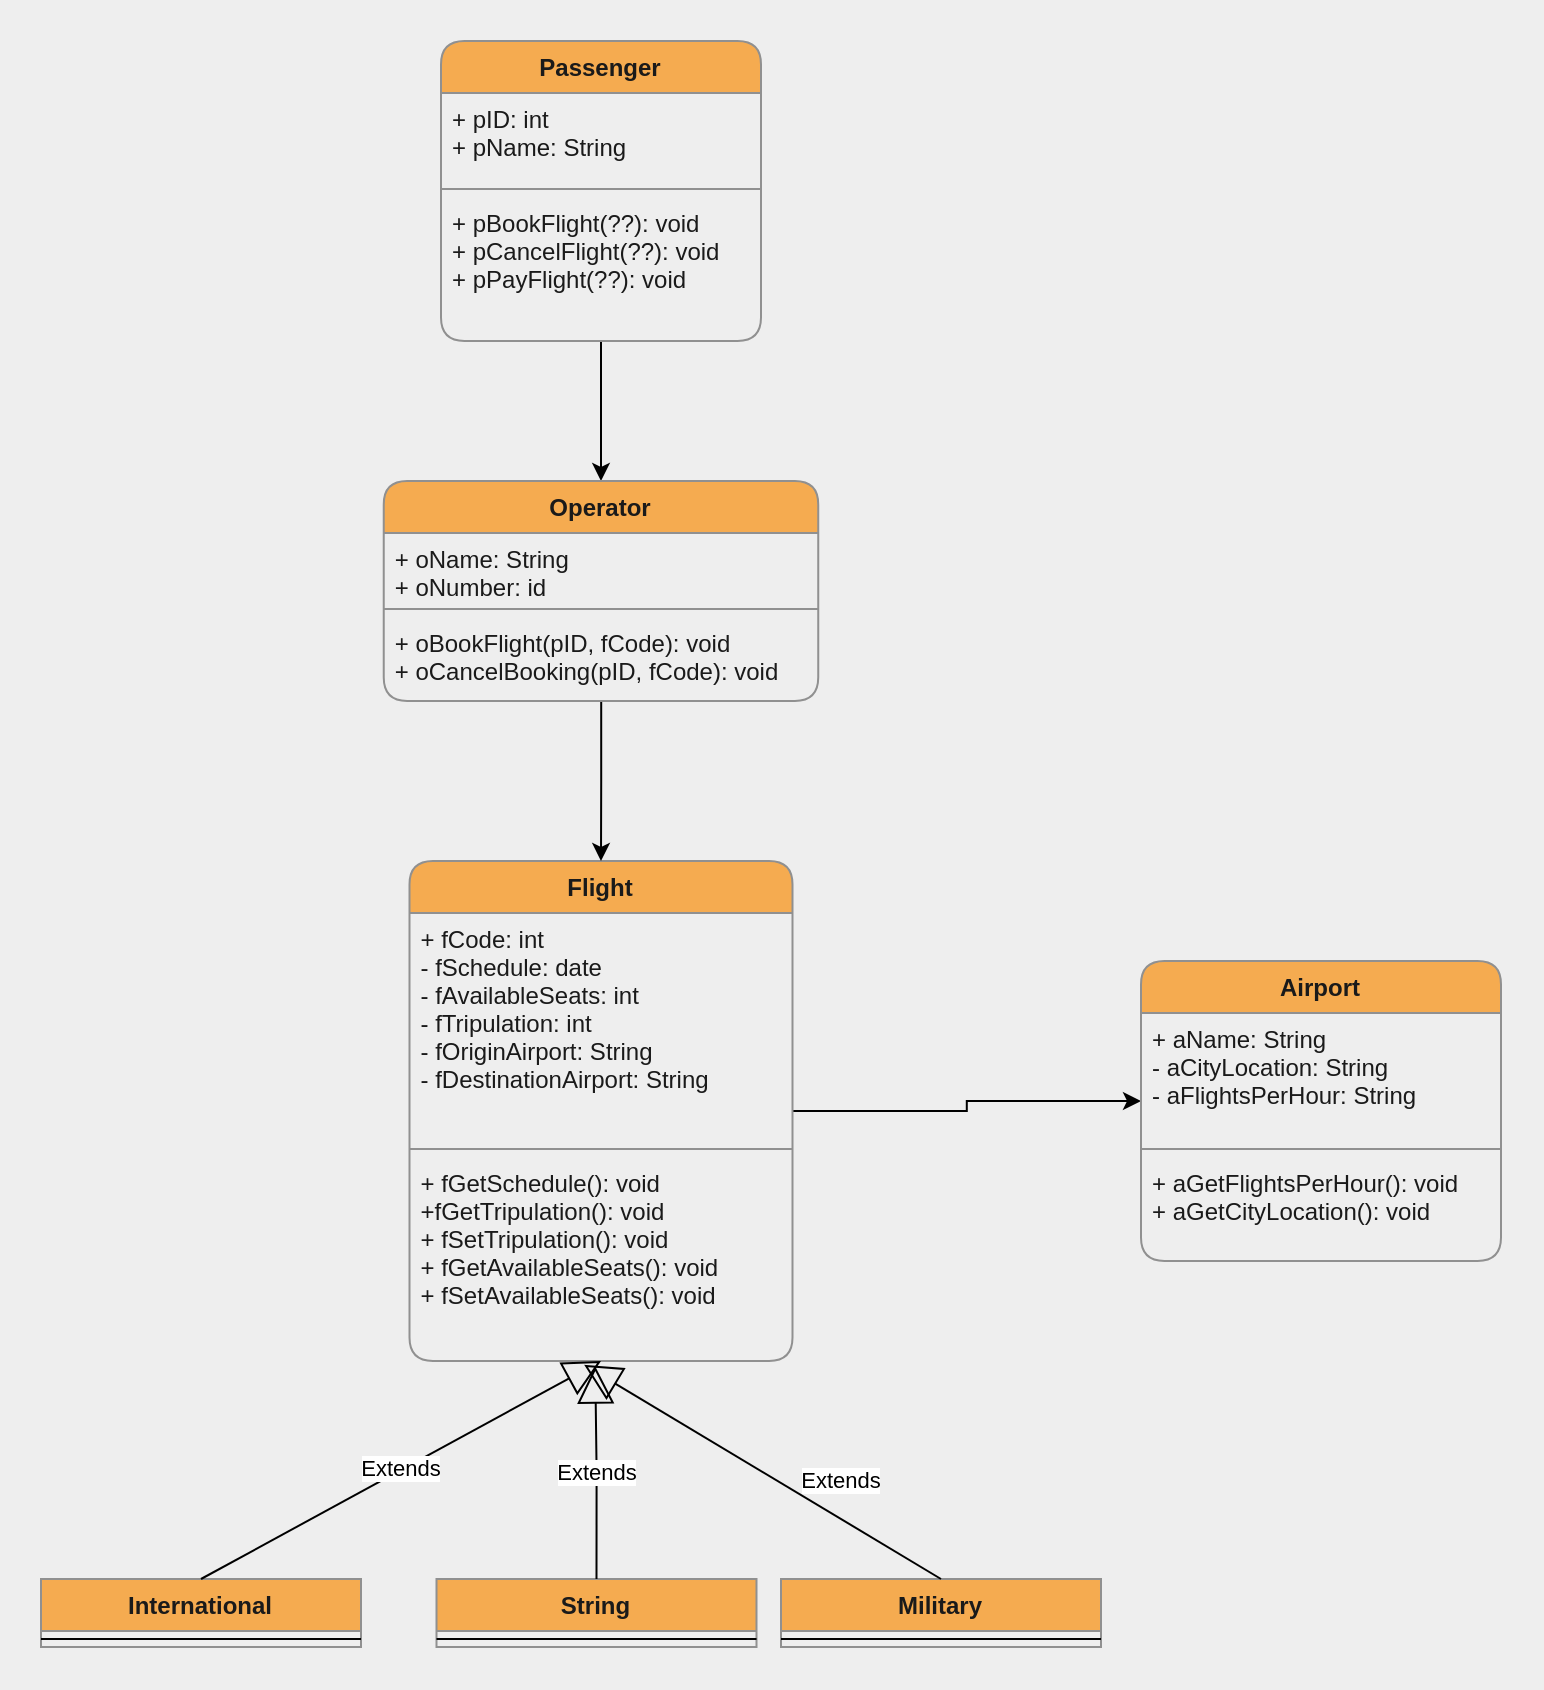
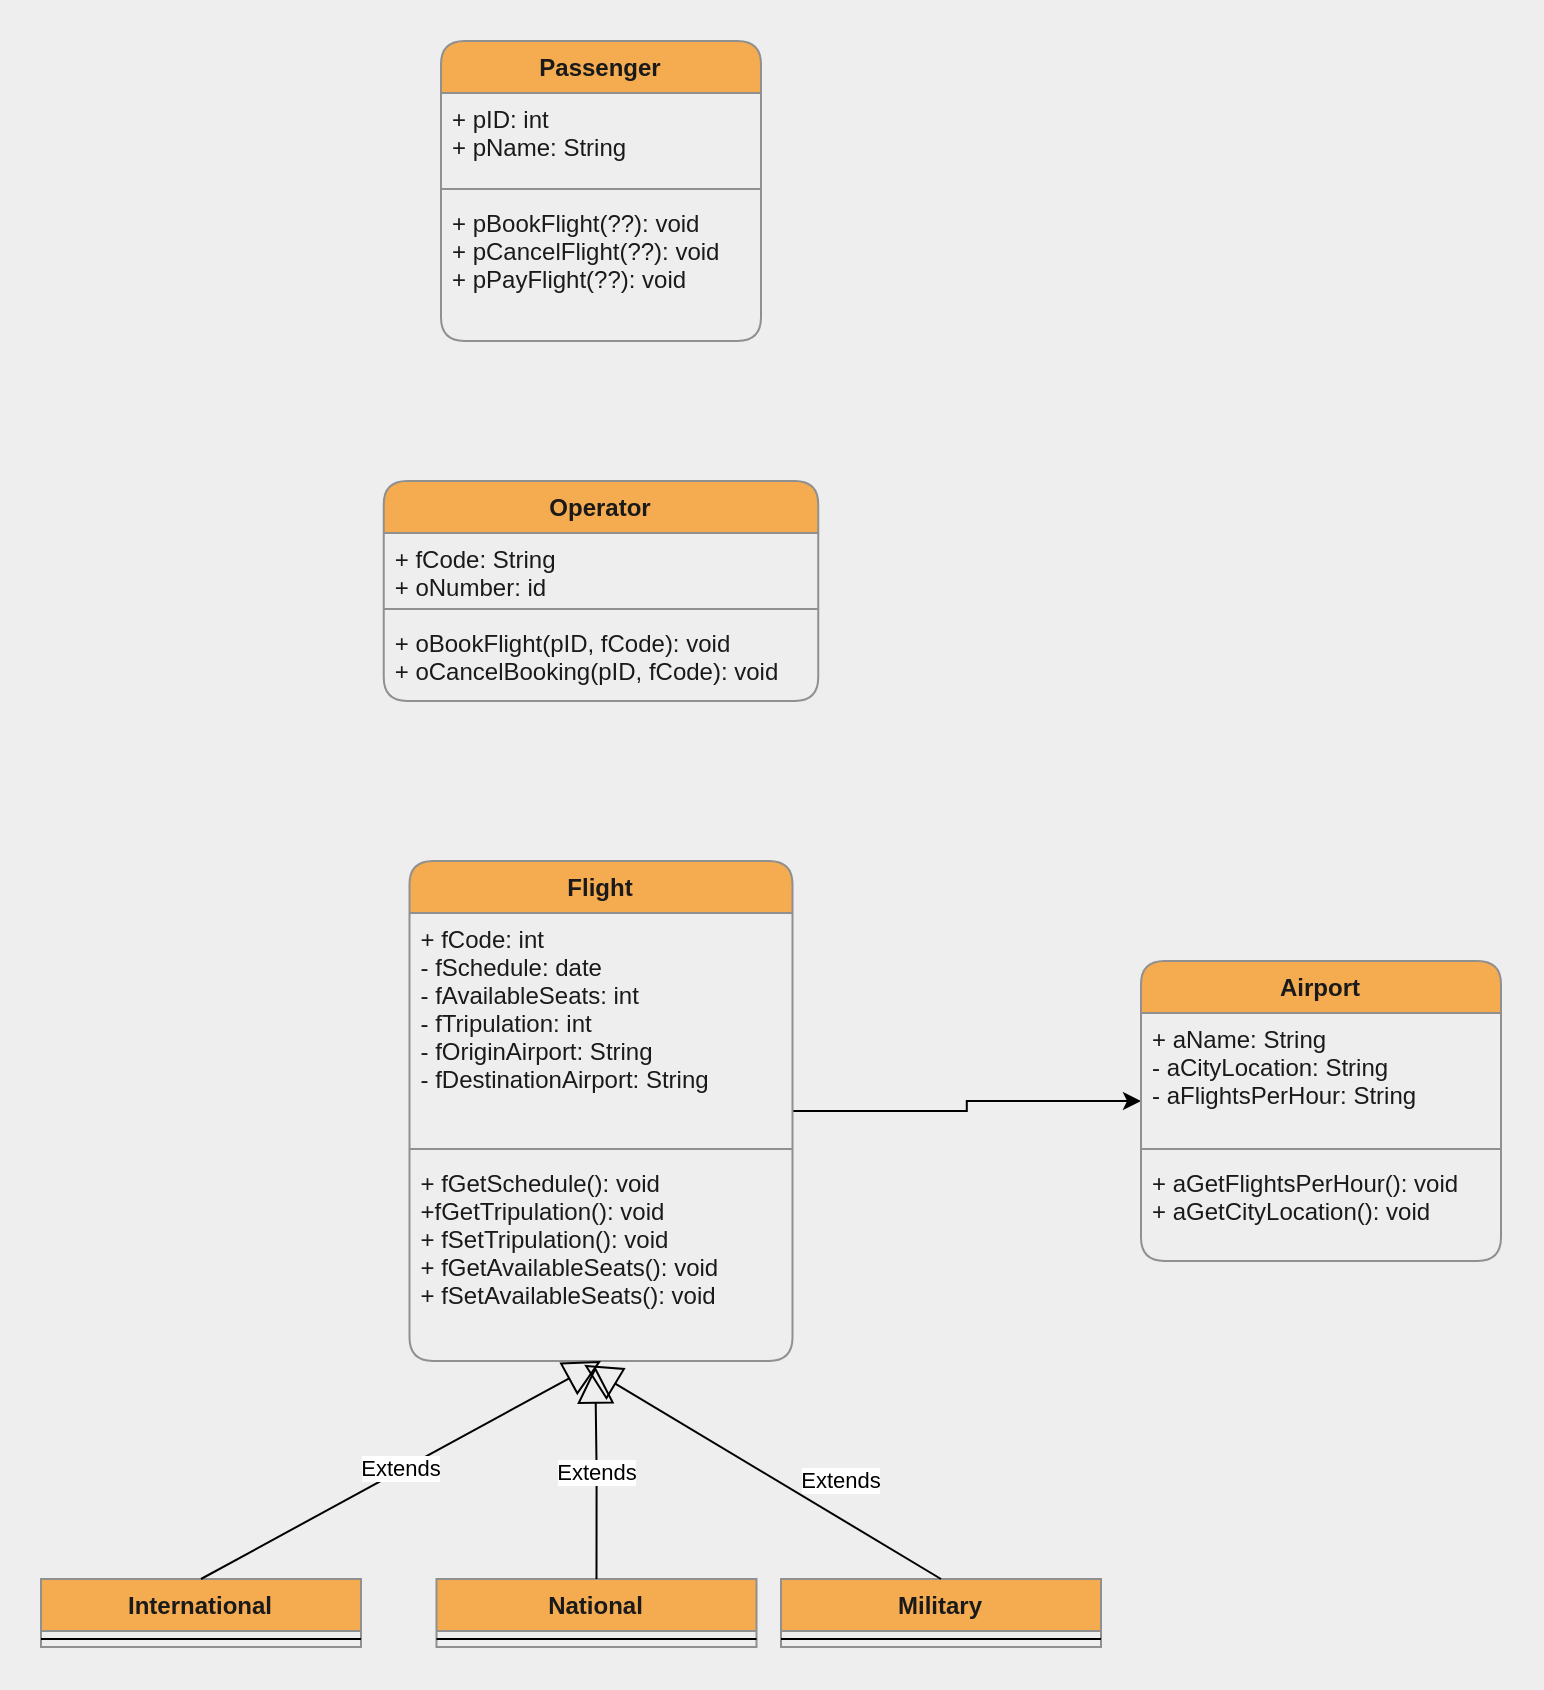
  <mxCell id="0" />
  <mxCell id="1" parent="0" />
  <mxCell id="2" style="edgeStyle=orthogonalEdgeStyle;rounded=0;orthogonalLoop=1;jettySize=auto;html=1;entryX=0;entryY=0.688;entryDx=0;entryDy=0;entryPerimeter=0;" edge="1" parent="1" source="3" target="8"><mxGeometry relative="1" as="geometry" /></mxCell>
  <mxCell id="3" value="Flight" style="swimlane;fontStyle=1;align=center;verticalAlign=top;childLayout=stackLayout;horizontal=1;startSize=26;horizontalStack=0;resizeParent=1;resizeParentMax=0;resizeLast=0;collapsible=1;marginBottom=0;fillColor=#F5AB50;strokeColor=#909090;fontColor=#1A1A1A;rounded=1;" parent="1" vertex="1"><mxGeometry x="204.25" y="430" width="191.5" height="250" as="geometry" /></mxCell>
  <mxCell id="4" value="+ fCode: int&#10;- fSchedule: date&#10;- fAvailableSeats: int&#10;- fTripulation: int&#10;- fOriginAirport: String&#10;- fDestinationAirport: String" style="text;strokeColor=none;fillColor=none;align=left;verticalAlign=top;spacingLeft=4;spacingRight=4;overflow=hidden;rotatable=0;points=[[0,0.5],[1,0.5]];portConstraint=eastwest;fontColor=#1A1A1A;rounded=1;" parent="3" vertex="1"><mxGeometry y="26" width="191.5" height="114" as="geometry" /></mxCell>
  <mxCell id="5" value="" style="line;strokeWidth=1;fillColor=none;align=left;verticalAlign=middle;spacingTop=-1;spacingLeft=3;spacingRight=3;rotatable=0;labelPosition=right;points=[];portConstraint=eastwest;strokeColor=#909090;fontColor=#1A1A1A;rounded=1;labelBackgroundColor=#EEEEEE;" parent="3" vertex="1"><mxGeometry y="140" width="191.5" height="8" as="geometry" /></mxCell>
  <mxCell id="6" value="+ fGetSchedule(): void&#10;+fGetTripulation(): void&#10;+ fSetTripulation(): void&#10;+ fGetAvailableSeats(): void&#10;+ fSetAvailableSeats(): void" style="text;strokeColor=none;fillColor=none;align=left;verticalAlign=top;spacingLeft=4;spacingRight=4;overflow=hidden;rotatable=0;points=[[0,0.5],[1,0.5]];portConstraint=eastwest;fontColor=#1A1A1A;rounded=1;" parent="3" vertex="1"><mxGeometry y="148" width="191.5" height="102" as="geometry" /></mxCell>
  <mxCell id="7" value="Airport" style="swimlane;fontStyle=1;align=center;verticalAlign=top;childLayout=stackLayout;horizontal=1;startSize=26;horizontalStack=0;resizeParent=1;resizeParentMax=0;resizeLast=0;collapsible=1;marginBottom=0;fillColor=#F5AB50;strokeColor=#909090;fontColor=#1A1A1A;rounded=1;" parent="1" vertex="1"><mxGeometry x="570" y="480" width="180" height="150" as="geometry" /></mxCell>
  <mxCell id="8" value="+ aName: String&#10;- aCityLocation: String&#10;- aFlightsPerHour: String " style="text;strokeColor=none;fillColor=none;align=left;verticalAlign=top;spacingLeft=4;spacingRight=4;overflow=hidden;rotatable=0;points=[[0,0.5],[1,0.5]];portConstraint=eastwest;fontColor=#1A1A1A;rounded=1;" parent="7" vertex="1"><mxGeometry y="26" width="180" height="64" as="geometry" /></mxCell>
  <mxCell id="9" value="" style="line;strokeWidth=1;fillColor=none;align=left;verticalAlign=middle;spacingTop=-1;spacingLeft=3;spacingRight=3;rotatable=0;labelPosition=right;points=[];portConstraint=eastwest;strokeColor=#909090;fontColor=#1A1A1A;rounded=1;labelBackgroundColor=#EEEEEE;" parent="7" vertex="1"><mxGeometry y="90" width="180" height="8" as="geometry" /></mxCell>
  <mxCell id="10" value="+ aGetFlightsPerHour(): void&#10;+ aGetCityLocation(): void" style="text;strokeColor=none;fillColor=none;align=left;verticalAlign=top;spacingLeft=4;spacingRight=4;overflow=hidden;rotatable=0;points=[[0,0.5],[1,0.5]];portConstraint=eastwest;fontColor=#1A1A1A;rounded=1;" parent="7" vertex="1"><mxGeometry y="98" width="180" height="52" as="geometry" /></mxCell>
- <mxCell id="11" style="edgeStyle=orthogonalEdgeStyle;rounded=0;orthogonalLoop=1;jettySize=auto;html=1;entryX=0.5;entryY=0;entryDx=0;entryDy=0;" edge="1" parent="1" source="12" target="17"><mxGeometry relative="1" as="geometry" /></mxCell>
  <mxCell id="12" value="Passenger" style="swimlane;fontStyle=1;align=center;verticalAlign=top;childLayout=stackLayout;horizontal=1;startSize=26;horizontalStack=0;resizeParent=1;resizeParentMax=0;resizeLast=0;collapsible=1;marginBottom=0;fillColor=#F5AB50;strokeColor=#909090;fontColor=#1A1A1A;rounded=1;" parent="1" vertex="1"><mxGeometry x="220" y="20" width="160" height="150" as="geometry" /></mxCell>
  <mxCell id="13" value="+ pID: int&#10;+ pName: String" style="text;strokeColor=none;fillColor=none;align=left;verticalAlign=top;spacingLeft=4;spacingRight=4;overflow=hidden;rotatable=0;points=[[0,0.5],[1,0.5]];portConstraint=eastwest;fontColor=#1A1A1A;rounded=1;" parent="12" vertex="1"><mxGeometry y="26" width="160" height="44" as="geometry" /></mxCell>
  <mxCell id="14" value="" style="line;strokeWidth=1;fillColor=none;align=left;verticalAlign=middle;spacingTop=-1;spacingLeft=3;spacingRight=3;rotatable=0;labelPosition=right;points=[];portConstraint=eastwest;strokeColor=#909090;fontColor=#1A1A1A;rounded=1;labelBackgroundColor=#EEEEEE;" parent="12" vertex="1"><mxGeometry y="70" width="160" height="8" as="geometry" /></mxCell>
  <mxCell id="15" value="+ pBookFlight(??): void&#10;+ pCancelFlight(??): void&#10;+ pPayFlight(??): void" style="text;strokeColor=none;fillColor=none;align=left;verticalAlign=top;spacingLeft=4;spacingRight=4;overflow=hidden;rotatable=0;points=[[0,0.5],[1,0.5]];portConstraint=eastwest;fontColor=#1A1A1A;rounded=1;" parent="12" vertex="1"><mxGeometry y="78" width="160" height="72" as="geometry" /></mxCell>
- <mxCell id="16" style="edgeStyle=orthogonalEdgeStyle;rounded=0;orthogonalLoop=1;jettySize=auto;html=1;entryX=0.5;entryY=0;entryDx=0;entryDy=0;" edge="1" parent="1" source="17" target="3"><mxGeometry relative="1" as="geometry" /></mxCell>
  <mxCell id="17" value="Operator" style="swimlane;fontStyle=1;align=center;verticalAlign=top;childLayout=stackLayout;horizontal=1;startSize=26;horizontalStack=0;resizeParent=1;resizeParentMax=0;resizeLast=0;collapsible=1;marginBottom=0;fillColor=#F5AB50;strokeColor=#909090;fontColor=#1A1A1A;rounded=1;" parent="1" vertex="1"><mxGeometry x="191.37" y="240" width="217.25" height="110" as="geometry" /></mxCell>
- <mxCell id="18" value="+ oName: String&#10;+ oNumber: id" style="text;strokeColor=none;fillColor=none;align=left;verticalAlign=top;spacingLeft=4;spacingRight=4;overflow=hidden;rotatable=0;points=[[0,0.5],[1,0.5]];portConstraint=eastwest;fontColor=#1A1A1A;rounded=1;" parent="17" vertex="1"><mxGeometry y="26" width="217.25" height="34" as="geometry" /></mxCell>
+ <mxCell id="18" value="+ fCode: String&#10;+ oNumber: id" style="text;strokeColor=none;fillColor=none;align=left;verticalAlign=top;spacingLeft=4;spacingRight=4;overflow=hidden;rotatable=0;points=[[0,0.5],[1,0.5]];portConstraint=eastwest;fontColor=#1A1A1A;rounded=1;" parent="17" vertex="1"><mxGeometry y="26" width="217.25" height="34" as="geometry" /></mxCell>
  <mxCell id="19" value="" style="line;strokeWidth=1;fillColor=none;align=left;verticalAlign=middle;spacingTop=-1;spacingLeft=3;spacingRight=3;rotatable=0;labelPosition=right;points=[];portConstraint=eastwest;strokeColor=#909090;fontColor=#1A1A1A;rounded=1;labelBackgroundColor=#EEEEEE;" parent="17" vertex="1"><mxGeometry y="60" width="217.25" height="8" as="geometry" /></mxCell>
  <mxCell id="20" value="+ oBookFlight(pID, fCode): void&#10;+ oCancelBooking(pID, fCode): void" style="text;strokeColor=none;fillColor=none;align=left;verticalAlign=top;spacingLeft=4;spacingRight=4;overflow=hidden;rotatable=0;points=[[0,0.5],[1,0.5]];portConstraint=eastwest;fontColor=#1A1A1A;rounded=1;" parent="17" vertex="1"><mxGeometry y="68" width="217.25" height="42" as="geometry" /></mxCell>
  <mxCell id="21" value="International" style="swimlane;fontStyle=1;align=center;verticalAlign=top;childLayout=stackLayout;horizontal=1;startSize=26;horizontalStack=0;resizeParent=1;resizeParentMax=0;resizeLast=0;collapsible=1;marginBottom=0;rounded=0;sketch=0;fontColor=#1A1A1A;strokeColor=#909090;fillColor=#F5AB50;" parent="1" vertex="1"><mxGeometry x="20" y="789" width="160" height="34" as="geometry" /></mxCell>
  <mxCell id="22" value="" style="line;strokeWidth=1;fillColor=none;align=left;verticalAlign=middle;spacingTop=-1;spacingLeft=3;spacingRight=3;rotatable=0;labelPosition=right;points=[];portConstraint=eastwest;rounded=0;sketch=0;fontColor=#1A1A1A;" parent="21" vertex="1"><mxGeometry y="26" width="160" height="8" as="geometry" /></mxCell>
- <mxCell id="23" value="String" style="swimlane;fontStyle=1;align=center;verticalAlign=top;childLayout=stackLayout;horizontal=1;startSize=26;horizontalStack=0;resizeParent=1;resizeParentMax=0;resizeLast=0;collapsible=1;marginBottom=0;rounded=0;sketch=0;fontColor=#1A1A1A;strokeColor=#909090;fillColor=#F5AB50;" parent="1" vertex="1"><mxGeometry x="217.75" y="789" width="160" height="34" as="geometry" /></mxCell>
+ <mxCell id="23" value="National" style="swimlane;fontStyle=1;align=center;verticalAlign=top;childLayout=stackLayout;horizontal=1;startSize=26;horizontalStack=0;resizeParent=1;resizeParentMax=0;resizeLast=0;collapsible=1;marginBottom=0;rounded=0;sketch=0;fontColor=#1A1A1A;strokeColor=#909090;fillColor=#F5AB50;" parent="1" vertex="1"><mxGeometry x="217.75" y="789" width="160" height="34" as="geometry" /></mxCell>
  <mxCell id="24" value="" style="line;strokeWidth=1;fillColor=none;align=left;verticalAlign=middle;spacingTop=-1;spacingLeft=3;spacingRight=3;rotatable=0;labelPosition=right;points=[];portConstraint=eastwest;rounded=0;sketch=0;fontColor=#1A1A1A;" parent="23" vertex="1"><mxGeometry y="26" width="160" height="8" as="geometry" /></mxCell>
  <mxCell id="25" value="Military" style="swimlane;fontStyle=1;align=center;verticalAlign=top;childLayout=stackLayout;horizontal=1;startSize=26;horizontalStack=0;resizeParent=1;resizeParentMax=0;resizeLast=0;collapsible=1;marginBottom=0;rounded=0;sketch=0;fontColor=#1A1A1A;strokeColor=#909090;fillColor=#F5AB50;" parent="1" vertex="1"><mxGeometry x="390" y="789" width="160" height="34" as="geometry" /></mxCell>
  <mxCell id="26" value="" style="line;strokeWidth=1;fillColor=none;align=left;verticalAlign=middle;spacingTop=-1;spacingLeft=3;spacingRight=3;rotatable=0;labelPosition=right;points=[];portConstraint=eastwest;rounded=0;sketch=0;fontColor=#1A1A1A;" parent="25" vertex="1"><mxGeometry y="26" width="160" height="8" as="geometry" /></mxCell>
  <mxCell id="27" value="Extends" style="endArrow=block;endSize=16;endFill=0;html=1;rounded=0;exitX=0.5;exitY=0;exitDx=0;exitDy=0;entryX=0.485;entryY=1.027;entryDx=0;entryDy=0;entryPerimeter=0;edgeStyle=orthogonalEdgeStyle;" edge="1" parent="1" source="23" target="6"><mxGeometry width="160" relative="1" as="geometry"><mxPoint x="300" y="710" as="sourcePoint" /><mxPoint x="460" y="710" as="targetPoint" /><Array as="points"><mxPoint x="297" y="735" /></Array></mxGeometry></mxCell>
  <mxCell id="28" value="Extends" style="endArrow=block;endSize=16;endFill=0;html=1;rounded=0;entryX=0.456;entryY=1.019;entryDx=0;entryDy=0;entryPerimeter=0;exitX=0.5;exitY=0;exitDx=0;exitDy=0;" edge="1" parent="1" source="25" target="6"><mxGeometry x="-0.346" y="-16" width="160" relative="1" as="geometry"><mxPoint x="430" y="730" as="sourcePoint" /><mxPoint x="460" y="790" as="targetPoint" /><mxPoint as="offset" /></mxGeometry></mxCell>
  <mxCell id="29" value="Extends" style="endArrow=block;endSize=16;endFill=0;html=1;rounded=0;exitX=0.5;exitY=0;exitDx=0;exitDy=0;" edge="1" parent="1" source="21"><mxGeometry width="160" relative="1" as="geometry"><mxPoint x="300" y="790" as="sourcePoint" /><mxPoint x="300" y="680" as="targetPoint" /></mxGeometry></mxCell>
